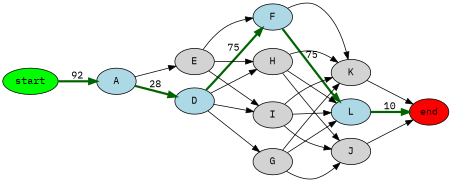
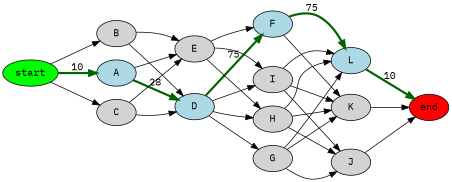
  graph {
    fontname="IBM Plex Mono"
    rankdir=LR
    node [fontname="IBM Plex Mono" style=filled]
    edge [dir=forward fontname="IBM Plex Mono"]
    start [fillcolor=green]
    A [fillcolor=lightblue]
+   B
+   C
    D [fillcolor=lightblue]
    E
    F [fillcolor=lightblue]
    G
    H
    I
    K
    L [fillcolor=lightblue]
    J
    end [fillcolor=red]
-   start -- A [color=darkgreen label=92 penwidth=3]
+   start -- A [color=darkgreen label=10 penwidth=3]
+   start -- B
+   start -- C
    A -- D [color=darkgreen label=28 penwidth=3]
    A -- E
+   B -- D
+   B -- E
+   C -- D
+   C -- E
    D -- F [color=darkgreen label=75 penwidth=3]
    D -- G
    D -- H
    D -- I
    E -- F
    E -- H
    E -- I
    F -- K
    F -- L [color=darkgreen label=75 penwidth=3]
    G -- K
    G -- L
    G -- J
    H -- K
    H -- L
    H -- J
    I -- K
    I -- L
    I -- J
    K -- end
    L -- end [color=darkgreen label=10 penwidth=3]
    J -- end
  }
